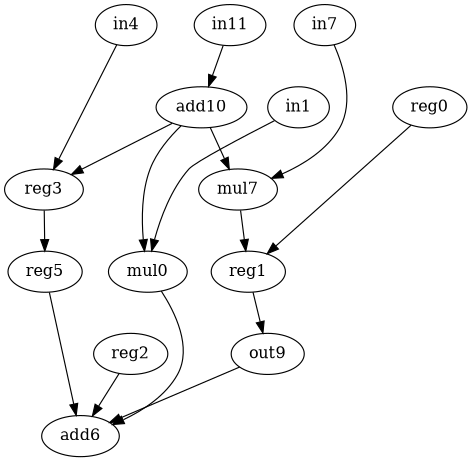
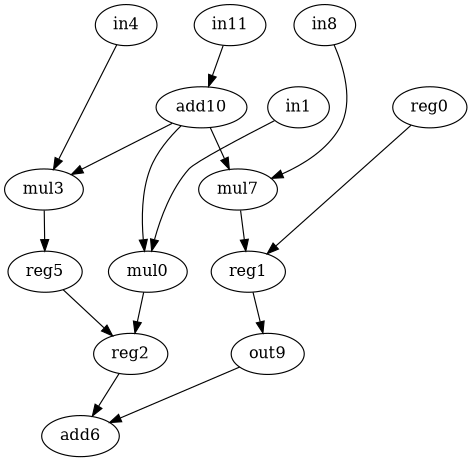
  digraph {
    node [op=reg]
    edge [port=0 weight=0]
    n1 [label=mul0 op=mul]
    n2 [label=reg2]
    n3 [label=add6 op=add]
    n4 [label=in1 op=in]
-   n5 [label=reg3 op=mul]
+   n5 [label=mul3 op=mul]
    n6 [label=reg5]
    n7 [label=in4 op=in]
    n8 [label=out9 op=out]
    n9 [label=mul7 op=mul]
    n10 [label=reg1]
    n11 [label=reg0]
-   n12 [label=in7 op=in]
+   n12 [label=in8 op=in]
    n13 [label=add10 op=addi value=2]
    n14 [label=in11 op=in]
-   n1 -> n3
+   n1 -> n2
    n2 -> n3
    n4 -> n1 [port=1]
    n5 -> n6
-   n6 -> n3 [port=1]
+   n6 -> n2 [port=1]
    n7 -> n5 [port=1]
    n8 -> n3
    n9 -> n10
    n10 -> n8 [port=1]
    n11 -> n10
    n12 -> n9 [port=1]
    n13 -> n1
    n13 -> n5
    n13 -> n9
    n14 -> n13
  }
